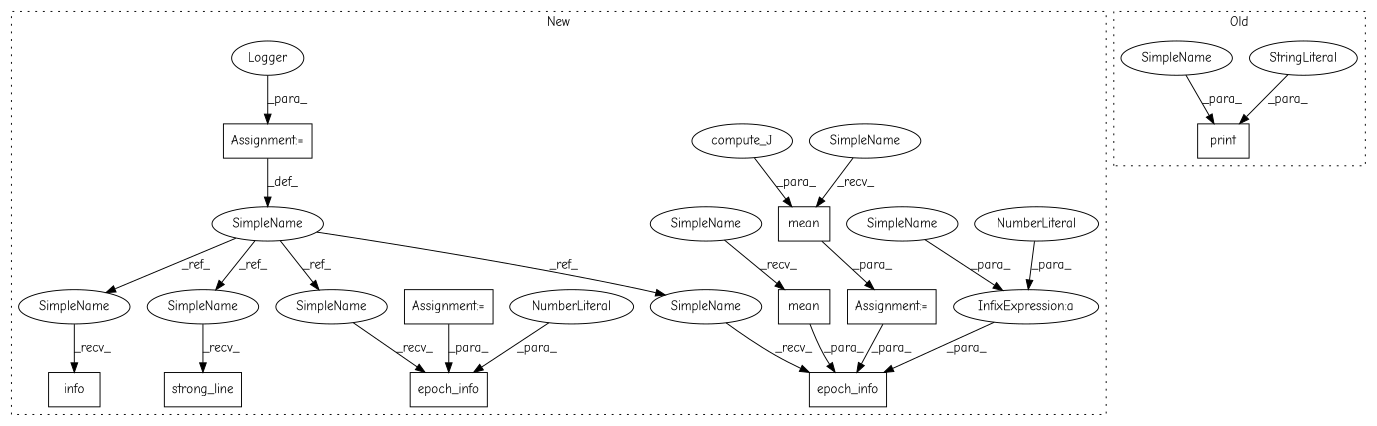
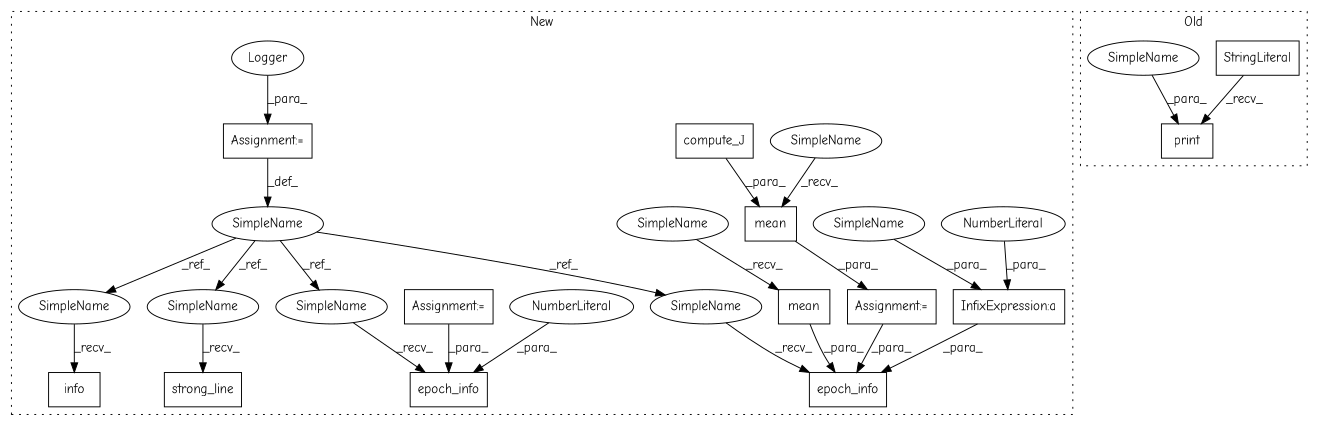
  digraph {
    fontname="Comic Neue"
    node [a=32 fontname="Comic Neue" l=1 shape=ellipse]
    edge [fontname="Comic Neue"]
-   n1 [l="10,1" label=compute_J s="7672,7695"]
+   n1 [l="10,1" label=compute_J s="7672,7695" shape=box]
    n2 [l="11,1" label=epoch_info s="7776,7796" shape=box]
    n3 [l="7,1" label=Logger s="6940,6957"]
    n4 [a=42 l=6 label=SimpleName s=6933]
    n5 [l=13 label=strong_line s=6971 shape=box]
    n6 [l="11,1" label=epoch_info s="7463,7479" shape=box]
    n7 [l="5,1" label=info s="6997,7039" shape=box]
-   n8 [a=27 l=3 label="InfixExpression:a" s=7788]
+   n8 [a=27 l=3 label="InfixExpression:a" s=7788 shape=box]
    n9 [a=34 label=NumberLiteral s=7474]
    n10 [a=34 label=NumberLiteral s=7791]
    n11 [l="5,1" label=mean s="7667,7696" shape=box]
    n12 [l="5,1" label=mean s="7729,7758" shape=box]
    n13 [a=7 label="Assignment:=" s=7660 shape=box]
    n14 [a=7 label="Assignment:=" s=7308 shape=box]
    n15 [a=7 label="Assignment:=" s=6939 shape=box]
    n16 [a=42 l=5 label=SimpleName s=7723]
    n17 [a=42 l=5 label=SimpleName s=7661]
    n18 [a=42 l=6 label=SimpleName s=7769]
    n19 [a=42 l=6 label=SimpleName s=6990]
    n20 [a=42 l=6 label=SimpleName s=6964]
    n21 [a=42 l=6 label=SimpleName s=7456]
    n22 [a=42 label=SimpleName s=7787]
    n23 [l="6,1" label=print s="7230,7360" shape=box]
-   n24 [a=45 l=7 label=StringLiteral s=7248]
+   n24 [a=45 l=7 label=StringLiteral s=7248 shape=box]
    n25 [a=42 label=SimpleName s=7246]
    subgraph cluster_1 {
      label=New
      style=dotted
      n1
      n2
      n3
      n4
      n5
      n6
      n7
      n8
      n9
      n10
      n11
      n12
      n13
      n14
      n15
      n16
      n17
      n18
      n19
      n20
      n21
      n22
    }
    subgraph cluster_2 {
      label=Old
      style=dotted
      n23
      n24
      n25
    }
    n1 -> n11 [label=_para_]
    n3 -> n15 [label=_para_]
    n4 -> n18 [label=_ref_]
    n4 -> n19 [label=_ref_]
    n4 -> n20 [label=_ref_]
    n4 -> n21 [label=_ref_]
    n8 -> n2 [label=_para_]
    n9 -> n6 [label=_para_]
    n10 -> n8 [label=_para_]
    n11 -> n13 [label=_para_]
    n12 -> n2 [label=_para_]
    n13 -> n2 [label=_para_]
    n14 -> n6 [label=_para_]
    n15 -> n4 [label=_def_]
    n16 -> n12 [label=_recv_]
    n17 -> n11 [label=_recv_]
    n18 -> n2 [label=_recv_]
    n19 -> n7 [label=_recv_]
    n20 -> n5 [label=_recv_]
    n21 -> n6 [label=_recv_]
    n22 -> n8 [label=_para_]
-   n24 -> n23 [label=_para_]
+   n24 -> n23 [label=_recv_]
    n25 -> n23 [label=_para_]
  }
